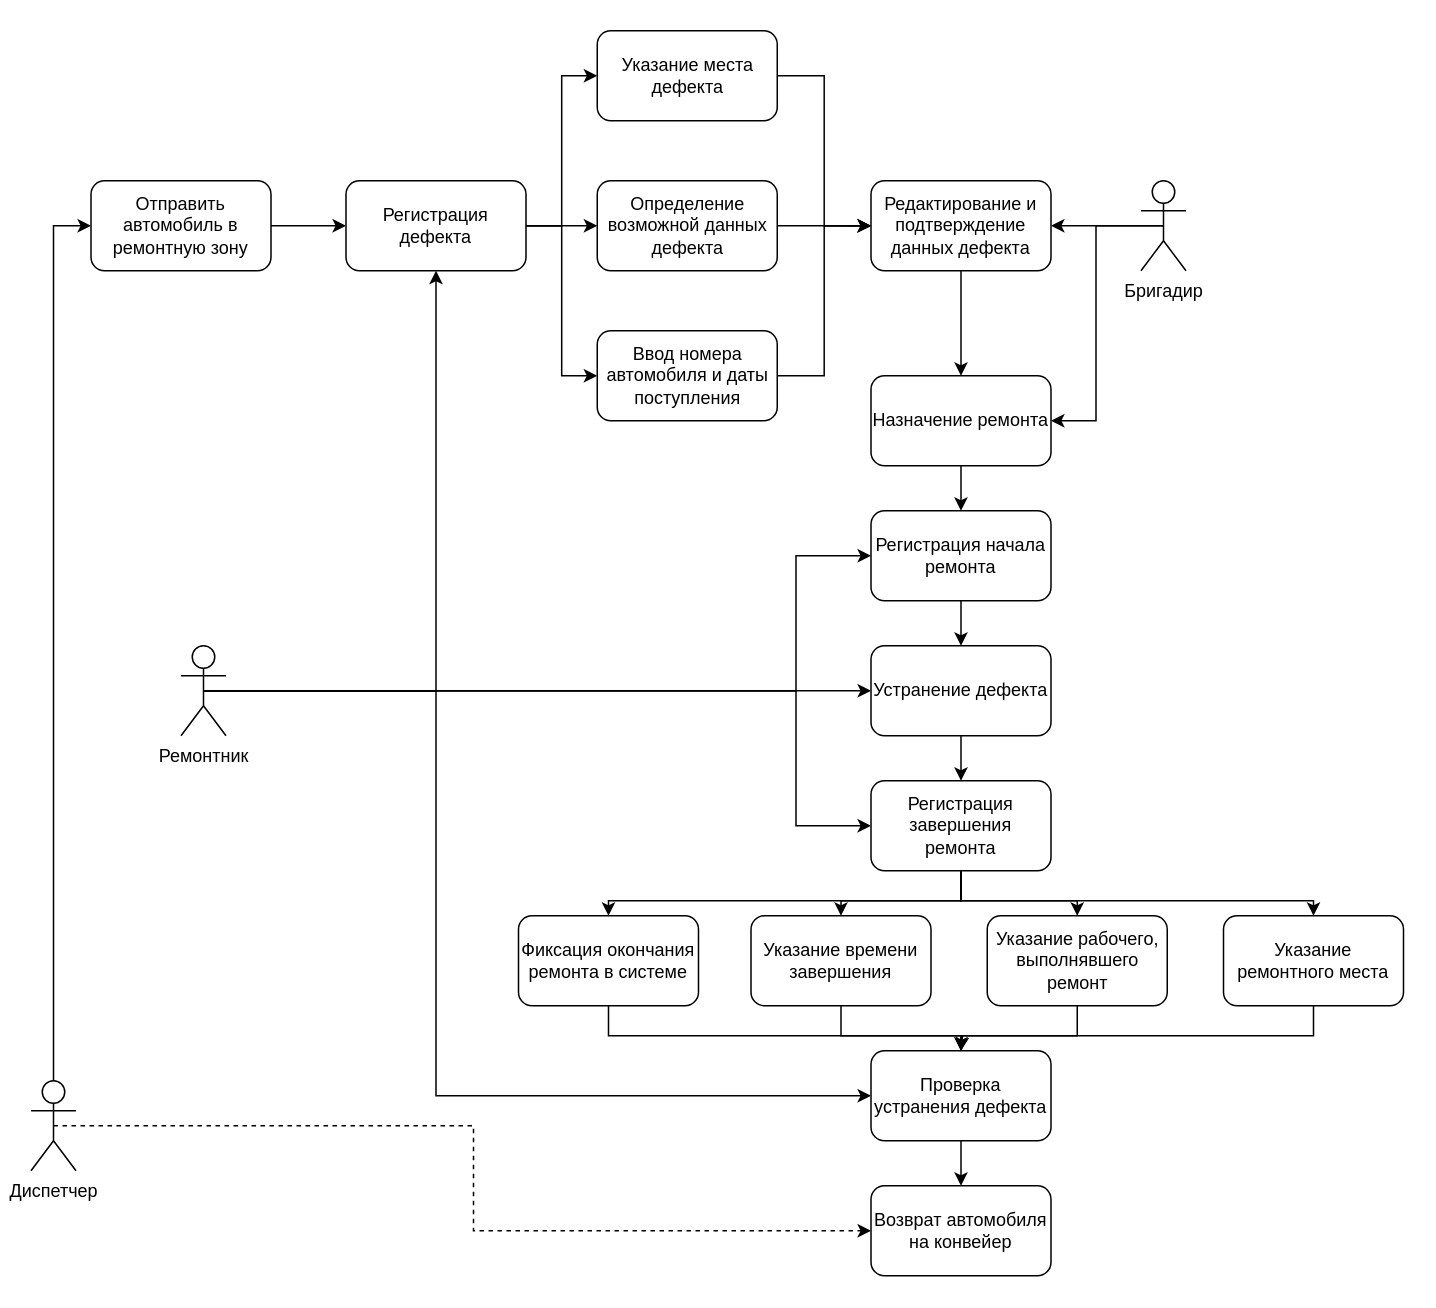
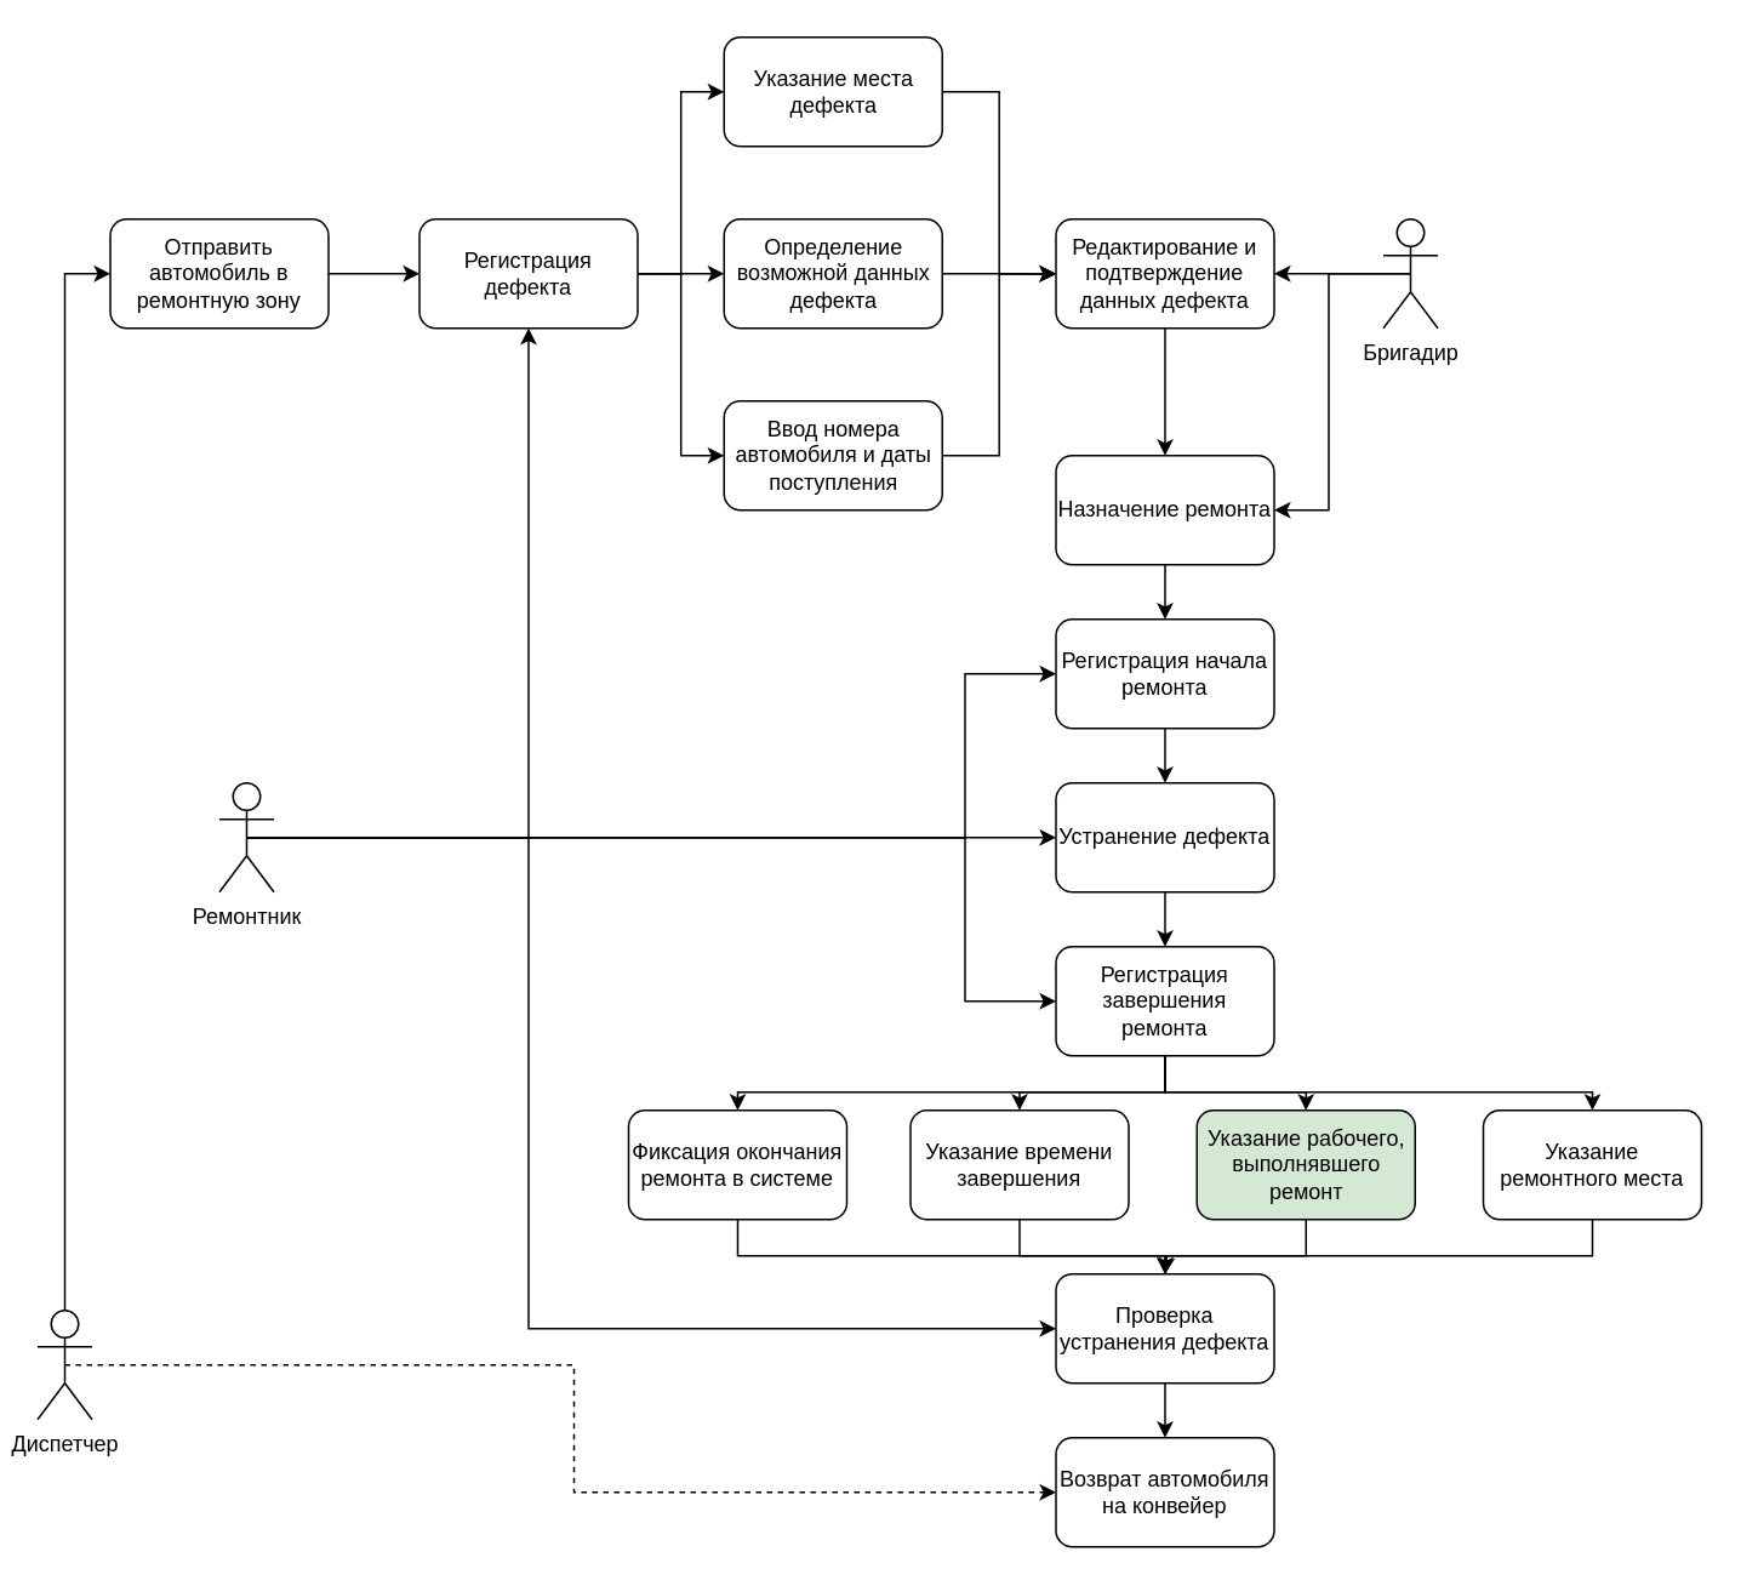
  <mxCell id="0" />
  <mxCell id="1" parent="0" />
  <mxCell id="2" style="edgeStyle=orthogonalEdgeStyle;rounded=0;orthogonalLoop=1;jettySize=auto;html=1;exitX=0.5;exitY=0.5;exitDx=0;exitDy=0;exitPerimeter=0;entryX=0;entryY=0.5;entryDx=0;entryDy=0;" edge="1" parent="1" source="7" target="28"><mxGeometry relative="1" as="geometry"><Array as="points"><mxPoint x="530" y="460" /><mxPoint x="530" y="370" /></Array></mxGeometry></mxCell>
  <mxCell id="3" style="edgeStyle=orthogonalEdgeStyle;rounded=0;orthogonalLoop=1;jettySize=auto;html=1;exitX=0.5;exitY=0.5;exitDx=0;exitDy=0;exitPerimeter=0;entryX=0;entryY=0.5;entryDx=0;entryDy=0;" edge="1" parent="1" source="7" target="30"><mxGeometry relative="1" as="geometry" /></mxCell>
  <mxCell id="4" style="edgeStyle=orthogonalEdgeStyle;rounded=0;orthogonalLoop=1;jettySize=auto;html=1;exitX=0.5;exitY=0.5;exitDx=0;exitDy=0;exitPerimeter=0;entryX=0;entryY=0.5;entryDx=0;entryDy=0;" edge="1" parent="1" source="7" target="35"><mxGeometry relative="1" as="geometry"><Array as="points"><mxPoint x="530" y="460" /><mxPoint x="530" y="550" /></Array></mxGeometry></mxCell>
  <mxCell id="5" style="edgeStyle=orthogonalEdgeStyle;rounded=0;orthogonalLoop=1;jettySize=auto;html=1;exitX=0.5;exitY=0.5;exitDx=0;exitDy=0;exitPerimeter=0;entryX=0.5;entryY=1;entryDx=0;entryDy=0;" edge="1" parent="1" source="7" target="16"><mxGeometry relative="1" as="geometry" /></mxCell>
  <mxCell id="6" style="edgeStyle=orthogonalEdgeStyle;rounded=0;orthogonalLoop=1;jettySize=auto;html=1;exitX=0.5;exitY=0.5;exitDx=0;exitDy=0;exitPerimeter=0;entryX=0;entryY=0.5;entryDx=0;entryDy=0;" edge="1" parent="1" source="7" target="45"><mxGeometry relative="1" as="geometry"><Array as="points"><mxPoint x="290" y="460" /><mxPoint x="290" y="730" /></Array></mxGeometry></mxCell>
  <mxCell id="7" value="Ремонтник" style="shape=umlActor;verticalLabelPosition=bottom;verticalAlign=top;html=1;outlineConnect=0;" vertex="1" parent="1"><mxGeometry x="120" y="430" width="30" height="60" as="geometry" /></mxCell>
  <mxCell id="8" style="edgeStyle=orthogonalEdgeStyle;rounded=0;orthogonalLoop=1;jettySize=auto;html=1;exitX=0.5;exitY=0.5;exitDx=0;exitDy=0;exitPerimeter=0;entryX=0;entryY=0.5;entryDx=0;entryDy=0;dashed=1;" edge="1" parent="1" source="10" target="46"><mxGeometry relative="1" as="geometry" /></mxCell>
  <mxCell id="9" style="edgeStyle=orthogonalEdgeStyle;rounded=0;orthogonalLoop=1;jettySize=auto;html=1;exitX=0.5;exitY=0;exitDx=0;exitDy=0;exitPerimeter=0;entryX=0;entryY=0.5;entryDx=0;entryDy=0;" edge="1" parent="1" source="10" target="12"><mxGeometry relative="1" as="geometry" /></mxCell>
  <mxCell id="10" value="Диспетчер" style="shape=umlActor;verticalLabelPosition=bottom;verticalAlign=top;html=1;outlineConnect=0;" vertex="1" parent="1"><mxGeometry x="20" y="720" width="30" height="60" as="geometry" /></mxCell>
  <mxCell id="11" style="edgeStyle=orthogonalEdgeStyle;rounded=0;orthogonalLoop=1;jettySize=auto;html=1;exitX=1;exitY=0.5;exitDx=0;exitDy=0;entryX=0;entryY=0.5;entryDx=0;entryDy=0;" edge="1" parent="1" source="12" target="16"><mxGeometry relative="1" as="geometry" /></mxCell>
  <mxCell id="12" value="Отправить автомобиль в ремонтную зону" style="rounded=1;whiteSpace=wrap;html=1;" vertex="1" parent="1"><mxGeometry x="60" y="120" width="120" height="60" as="geometry" /></mxCell>
  <mxCell id="13" style="edgeStyle=orthogonalEdgeStyle;rounded=0;orthogonalLoop=1;jettySize=auto;html=1;exitX=1;exitY=0.5;exitDx=0;exitDy=0;entryX=0;entryY=0.5;entryDx=0;entryDy=0;" edge="1" parent="1" source="16" target="18"><mxGeometry relative="1" as="geometry" /></mxCell>
  <mxCell id="14" style="edgeStyle=orthogonalEdgeStyle;rounded=0;orthogonalLoop=1;jettySize=auto;html=1;exitX=1;exitY=0.5;exitDx=0;exitDy=0;entryX=0;entryY=0.5;entryDx=0;entryDy=0;" edge="1" parent="1" source="16" target="20"><mxGeometry relative="1" as="geometry" /></mxCell>
  <mxCell id="15" style="edgeStyle=orthogonalEdgeStyle;rounded=0;orthogonalLoop=1;jettySize=auto;html=1;exitX=1;exitY=0.5;exitDx=0;exitDy=0;entryX=0;entryY=0.5;entryDx=0;entryDy=0;" edge="1" parent="1" source="16" target="22"><mxGeometry relative="1" as="geometry" /></mxCell>
  <mxCell id="16" value="Регистрация дефекта" style="rounded=1;whiteSpace=wrap;html=1;" vertex="1" parent="1"><mxGeometry x="230" y="120" width="120" height="60" as="geometry" /></mxCell>
  <mxCell id="17" style="edgeStyle=orthogonalEdgeStyle;rounded=0;orthogonalLoop=1;jettySize=auto;html=1;exitX=1;exitY=0.5;exitDx=0;exitDy=0;entryX=0;entryY=0.5;entryDx=0;entryDy=0;" edge="1" parent="1" source="18" target="24"><mxGeometry relative="1" as="geometry" /></mxCell>
  <mxCell id="18" value="Указание места дефекта" style="rounded=1;whiteSpace=wrap;html=1;" vertex="1" parent="1"><mxGeometry x="397.5" y="20" width="120" height="60" as="geometry" /></mxCell>
  <mxCell id="19" style="edgeStyle=orthogonalEdgeStyle;rounded=0;orthogonalLoop=1;jettySize=auto;html=1;exitX=1;exitY=0.5;exitDx=0;exitDy=0;" edge="1" parent="1" source="20"><mxGeometry relative="1" as="geometry"><mxPoint x="580" y="150.176" as="targetPoint" /></mxGeometry></mxCell>
  <mxCell id="20" value="Определение возможной данных дефекта" style="rounded=1;whiteSpace=wrap;html=1;" vertex="1" parent="1"><mxGeometry x="397.5" y="120" width="120" height="60" as="geometry" /></mxCell>
  <mxCell id="21" style="edgeStyle=orthogonalEdgeStyle;rounded=0;orthogonalLoop=1;jettySize=auto;html=1;exitX=1;exitY=0.5;exitDx=0;exitDy=0;entryX=0;entryY=0.5;entryDx=0;entryDy=0;" edge="1" parent="1" source="22" target="24"><mxGeometry relative="1" as="geometry" /></mxCell>
  <mxCell id="22" value="Ввод номера автомобиля и даты поступления" style="rounded=1;whiteSpace=wrap;html=1;" vertex="1" parent="1"><mxGeometry x="397.5" y="220" width="120" height="60" as="geometry" /></mxCell>
  <mxCell id="23" style="edgeStyle=orthogonalEdgeStyle;rounded=0;orthogonalLoop=1;jettySize=auto;html=1;exitX=0.5;exitY=1;exitDx=0;exitDy=0;" edge="1" parent="1" source="24" target="26"><mxGeometry relative="1" as="geometry" /></mxCell>
  <mxCell id="24" value="Редактирование и подтверждение данных дефекта" style="rounded=1;whiteSpace=wrap;html=1;" vertex="1" parent="1"><mxGeometry x="580" y="120" width="120" height="60" as="geometry" /></mxCell>
  <mxCell id="25" style="edgeStyle=orthogonalEdgeStyle;rounded=0;orthogonalLoop=1;jettySize=auto;html=1;exitX=0.5;exitY=1;exitDx=0;exitDy=0;entryX=0.5;entryY=0;entryDx=0;entryDy=0;" edge="1" parent="1" source="26" target="28"><mxGeometry relative="1" as="geometry" /></mxCell>
  <mxCell id="26" value="Назначение ремонта" style="rounded=1;whiteSpace=wrap;html=1;" vertex="1" parent="1"><mxGeometry x="580" y="250" width="120" height="60" as="geometry" /></mxCell>
  <mxCell id="27" style="edgeStyle=orthogonalEdgeStyle;rounded=0;orthogonalLoop=1;jettySize=auto;html=1;exitX=0.5;exitY=1;exitDx=0;exitDy=0;entryX=0.5;entryY=0;entryDx=0;entryDy=0;" edge="1" parent="1" source="28" target="30"><mxGeometry relative="1" as="geometry" /></mxCell>
  <mxCell id="28" value="Регистрация начала ремонта" style="rounded=1;whiteSpace=wrap;html=1;" vertex="1" parent="1"><mxGeometry x="580" y="340" width="120" height="60" as="geometry" /></mxCell>
  <mxCell id="29" style="edgeStyle=orthogonalEdgeStyle;rounded=0;orthogonalLoop=1;jettySize=auto;html=1;exitX=0.5;exitY=1;exitDx=0;exitDy=0;entryX=0.5;entryY=0;entryDx=0;entryDy=0;" edge="1" parent="1" source="30" target="35"><mxGeometry relative="1" as="geometry" /></mxCell>
  <mxCell id="30" value="Устранение дефекта" style="rounded=1;whiteSpace=wrap;html=1;" vertex="1" parent="1"><mxGeometry x="580" y="430" width="120" height="60" as="geometry" /></mxCell>
  <mxCell id="31" style="edgeStyle=orthogonalEdgeStyle;rounded=0;orthogonalLoop=1;jettySize=auto;html=1;exitX=0.5;exitY=1;exitDx=0;exitDy=0;entryX=0.5;entryY=0;entryDx=0;entryDy=0;" edge="1" parent="1" source="35" target="37"><mxGeometry relative="1" as="geometry"><Array as="points"><mxPoint x="640" y="600" /><mxPoint x="405" y="600" /></Array></mxGeometry></mxCell>
  <mxCell id="32" style="edgeStyle=orthogonalEdgeStyle;rounded=0;orthogonalLoop=1;jettySize=auto;html=1;exitX=0.5;exitY=1;exitDx=0;exitDy=0;entryX=0.5;entryY=0;entryDx=0;entryDy=0;" edge="1" parent="1" source="35" target="39"><mxGeometry relative="1" as="geometry" /></mxCell>
  <mxCell id="33" style="edgeStyle=orthogonalEdgeStyle;rounded=0;orthogonalLoop=1;jettySize=auto;html=1;exitX=0.5;exitY=1;exitDx=0;exitDy=0;entryX=0.5;entryY=0;entryDx=0;entryDy=0;" edge="1" parent="1" source="35" target="41"><mxGeometry relative="1" as="geometry" /></mxCell>
  <mxCell id="34" style="edgeStyle=orthogonalEdgeStyle;rounded=0;orthogonalLoop=1;jettySize=auto;html=1;exitX=0.5;exitY=1;exitDx=0;exitDy=0;entryX=0.5;entryY=0;entryDx=0;entryDy=0;" edge="1" parent="1" source="35" target="43"><mxGeometry relative="1" as="geometry"><Array as="points"><mxPoint x="640" y="600" /><mxPoint x="875" y="600" /></Array></mxGeometry></mxCell>
  <mxCell id="35" value="Регистрация завершения ремонта" style="rounded=1;whiteSpace=wrap;html=1;" vertex="1" parent="1"><mxGeometry x="580" y="520" width="120" height="60" as="geometry" /></mxCell>
  <mxCell id="36" style="edgeStyle=orthogonalEdgeStyle;rounded=0;orthogonalLoop=1;jettySize=auto;html=1;exitX=0.5;exitY=1;exitDx=0;exitDy=0;entryX=0.5;entryY=0;entryDx=0;entryDy=0;" edge="1" parent="1" source="37" target="45"><mxGeometry relative="1" as="geometry"><Array as="points"><mxPoint x="405" y="690" /><mxPoint x="640" y="690" /></Array></mxGeometry></mxCell>
  <mxCell id="37" value="Фиксация окончания ремонта в системе" style="rounded=1;whiteSpace=wrap;html=1;" vertex="1" parent="1"><mxGeometry x="345" y="610" width="120" height="60" as="geometry" /></mxCell>
  <mxCell id="38" style="edgeStyle=orthogonalEdgeStyle;rounded=0;orthogonalLoop=1;jettySize=auto;html=1;exitX=0.5;exitY=1;exitDx=0;exitDy=0;" edge="1" parent="1" source="39"><mxGeometry relative="1" as="geometry"><mxPoint x="640" y="710" as="targetPoint" /></mxGeometry></mxCell>
  <mxCell id="39" value="Указание времени завершения" style="rounded=1;whiteSpace=wrap;html=1;" vertex="1" parent="1"><mxGeometry x="500" y="610" width="120" height="60" as="geometry" /></mxCell>
  <mxCell id="40" style="edgeStyle=orthogonalEdgeStyle;rounded=0;orthogonalLoop=1;jettySize=auto;html=1;exitX=0.5;exitY=1;exitDx=0;exitDy=0;entryX=0.5;entryY=0;entryDx=0;entryDy=0;" edge="1" parent="1" source="41" target="45"><mxGeometry relative="1" as="geometry" /></mxCell>
- <mxCell id="41" value="Указание рабочего, выполнявшего ремонт" style="rounded=1;whiteSpace=wrap;html=1;" vertex="1" parent="1"><mxGeometry x="657.5" y="610" width="120" height="60" as="geometry" /></mxCell>
+ <mxCell id="41" value="Указание рабочего, выполнявшего ремонт" style="rounded=1;whiteSpace=wrap;html=1;fillColor=#d5e8d4;" vertex="1" parent="1"><mxGeometry x="657.5" y="610" width="120" height="60" as="geometry" /></mxCell>
  <mxCell id="42" style="edgeStyle=orthogonalEdgeStyle;rounded=0;orthogonalLoop=1;jettySize=auto;html=1;exitX=0.5;exitY=1;exitDx=0;exitDy=0;" edge="1" parent="1" source="43"><mxGeometry relative="1" as="geometry"><mxPoint x="640" y="700" as="targetPoint" /><Array as="points"><mxPoint x="875" y="690" /><mxPoint x="641" y="690" /><mxPoint x="641" y="700" /></Array></mxGeometry></mxCell>
  <mxCell id="43" value="Указание ремонтного места" style="rounded=1;whiteSpace=wrap;html=1;" vertex="1" parent="1"><mxGeometry x="815" y="610" width="120" height="60" as="geometry" /></mxCell>
  <mxCell id="44" style="edgeStyle=orthogonalEdgeStyle;rounded=0;orthogonalLoop=1;jettySize=auto;html=1;exitX=0.5;exitY=1;exitDx=0;exitDy=0;entryX=0.5;entryY=0;entryDx=0;entryDy=0;" edge="1" parent="1" source="45" target="46"><mxGeometry relative="1" as="geometry" /></mxCell>
  <mxCell id="45" value="Проверка устранения дефекта" style="rounded=1;whiteSpace=wrap;html=1;" vertex="1" parent="1"><mxGeometry x="580" y="700" width="120" height="60" as="geometry" /></mxCell>
  <mxCell id="46" value="Возврат автомобиля на конвейер" style="rounded=1;whiteSpace=wrap;html=1;" vertex="1" parent="1"><mxGeometry x="580" y="790" width="120" height="60" as="geometry" /></mxCell>
  <mxCell id="47" style="edgeStyle=orthogonalEdgeStyle;rounded=0;orthogonalLoop=1;jettySize=auto;html=1;exitX=0.5;exitY=0.5;exitDx=0;exitDy=0;exitPerimeter=0;" edge="1" parent="1" source="49" target="24"><mxGeometry relative="1" as="geometry" /></mxCell>
  <mxCell id="48" style="edgeStyle=orthogonalEdgeStyle;rounded=0;orthogonalLoop=1;jettySize=auto;html=1;exitX=0.5;exitY=0.5;exitDx=0;exitDy=0;exitPerimeter=0;entryX=1;entryY=0.5;entryDx=0;entryDy=0;" edge="1" parent="1" source="49" target="26"><mxGeometry relative="1" as="geometry" /></mxCell>
  <mxCell id="49" value="Бригадир" style="shape=umlActor;verticalLabelPosition=bottom;verticalAlign=top;html=1;outlineConnect=0;" vertex="1" parent="1"><mxGeometry x="760" y="120" width="30" height="60" as="geometry" /></mxCell>
